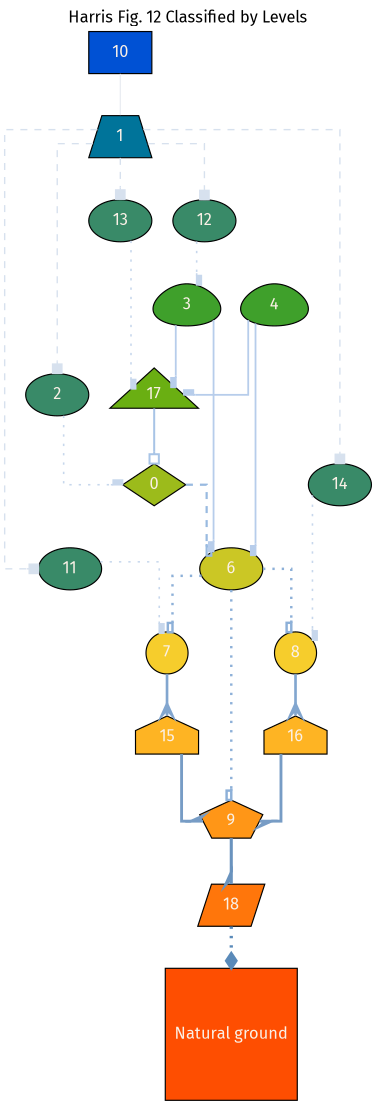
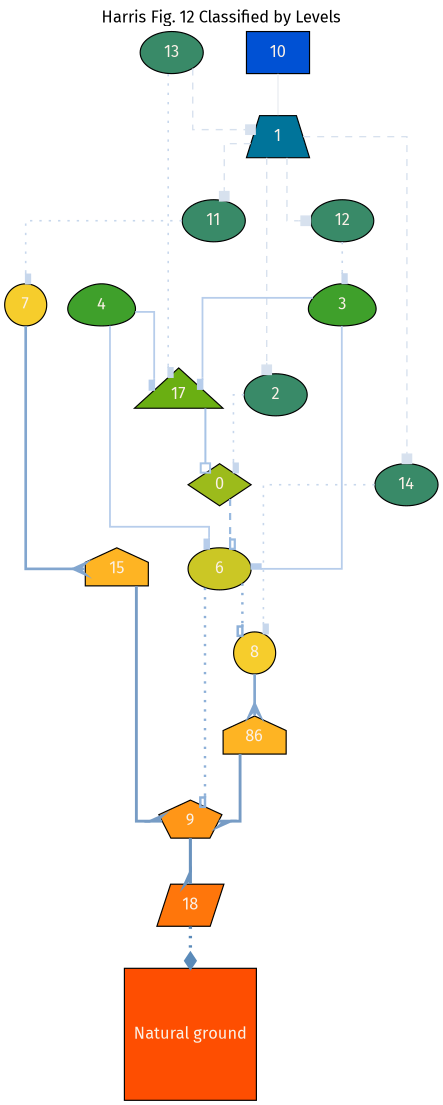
  digraph {
    bgcolor="/x11/white"
    fontcolor="/x11/black"
    fontname="Fira Sans"
    fontsize=14.0
    label="Harris Fig. 12 Classified by Levels"
    labelloc=t
    splines=ortho
    style=filled
    node [color="/x11/black" distortion=0.0 fillcolor="0.430 0.587 0.541" fontcolor="/x11/linen" fontname="Fira Sans" fontsize=14.0 orientation=0.0 penwidth=1.0 shape=ellipse sides=4 skew=0.0 style=filled]
    edge [arrowhead=box color="0.594 0.097 0.933" fontcolor="/x11/black" fontname="Fira Sans" fontsize=14.0 penwidth=1.1818182 style=dotted]
    1 [fillcolor="0.541 1.000 0.604" shape=trapezium]
    2
    11
    12
    13
    14
    n7 [fillcolor="0.199 0.856 0.733" label=0 shape=diamond]
    7 [fillcolor="0.133 0.820 0.961" shape=circle]
    3 [fillcolor="0.305 0.731 0.627" shape=egg]
    17 [fillcolor="0.240 0.897 0.686" shape=triangle]
    8 [fillcolor="0.133 0.820 0.961" shape=circle]
    6 [fillcolor="0.162 0.818 0.796" shape=oval]
    9 [fillcolor="0.091 0.910 1.000" shape=pentagon]
    4 [fillcolor="0.305 0.731 0.627" shape=egg]
    15 [fillcolor="0.110 0.862 0.996" shape=house]
-   16 [fillcolor="0.110 0.862 0.996" shape=house]
+   16 [fillcolor="0.110 0.862 0.996" shape=house label=86]
    18 [fillcolor="0.073 0.957 1.000" shape=parallelogram]
    "Natural ground" [fillcolor="0.051 0.996 0.996" shape=square]
    10 [fillcolor="0.603 1.000 0.831" shape=box]
    1 -> 2 [style=dashed]
    1 -> 11 [style=dashed]
    1 -> 12 [style=dashed]
-   1 -> 13 [style=dashed]
+   13 -> 1 [style=dashed]
    1 -> 14 [style=dashed]
    2 -> n7 [arrowhead=lbox color="0.595 0.157 0.925" penwidth=1.3636364]
    11 -> 7 [arrowhead=lbox color="0.595 0.157 0.925" penwidth=1.3636364]
    12 -> 3 [arrowhead=lbox color="0.595 0.157 0.925" penwidth=1.3636364]
    13 -> 17 [arrowhead=lbox color="0.595 0.157 0.925" penwidth=1.3636364]
    14 -> 8 [arrowhead=lbox color="0.595 0.157 0.925" penwidth=1.3636364]
    n7 -> 6 [arrowhead=olbox color="0.589 0.317 0.878" penwidth=1.909091 style=dashed]
    7 -> 15 [arrowhead=crow color="0.589 0.372 0.812" penwidth=2.2727273 style=bold]
    3 -> 17 [arrowhead=rbox color="0.595 0.218 0.918" penwidth=1.5454545 style=bold]
    3 -> 6 [arrowhead=rbox color="0.595 0.218 0.918" penwidth=1.5454545 style=bold]
    17 -> n7 [arrowhead=obox color="0.591 0.270 0.902" penwidth=1.7272727 style=solid]
    8 -> 16 [arrowhead=crow color="0.589 0.372 0.812" penwidth=2.2727273 style=bold]
-   6 -> 7 [arrowhead=orbox color="0.589 0.347 0.847" penwidth=2.090909]
    6 -> 8 [arrowhead=orbox color="0.589 0.347 0.847" penwidth=2.090909]
    6 -> 9 [arrowhead=orbox color="0.589 0.347 0.847" penwidth=2.090909]
    9 -> 18 [arrowhead=rcrow color="0.585 0.442 0.745" penwidth=2.6363635 style=solid]
    4 -> 17 [arrowhead=rbox color="0.595 0.218 0.918" penwidth=1.5454545 style=bold]
    4 -> 6 [arrowhead=rbox color="0.595 0.218 0.918" penwidth=1.5454545 style=bold]
    15 -> 9 [arrowhead=lcrow color="0.588 0.396 0.773" penwidth=2.4545455 style=solid]
    16 -> 9 [arrowhead=lcrow color="0.588 0.396 0.773" penwidth=2.4545455 style=solid]
    18 -> "Natural ground" [arrowhead=diamond color="0.582 0.514 0.725" penwidth=2.818182]
    10 -> 1 [arrowhead=none color="0.593 0.037 0.941" penwidth=1.0 style=solid]
  }
